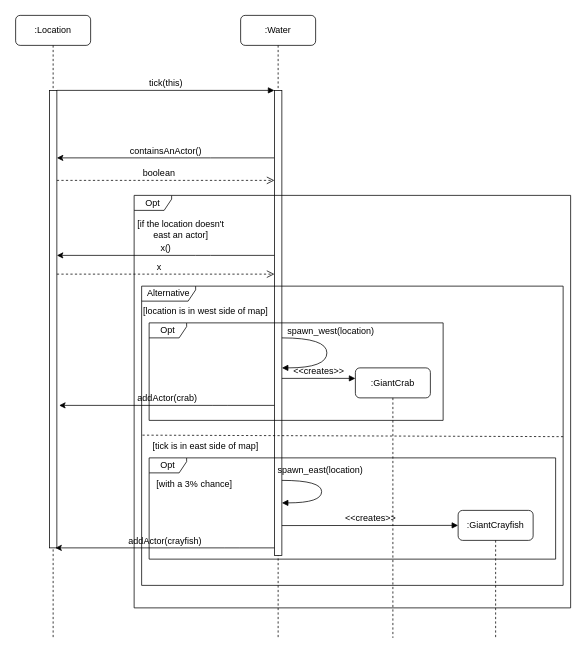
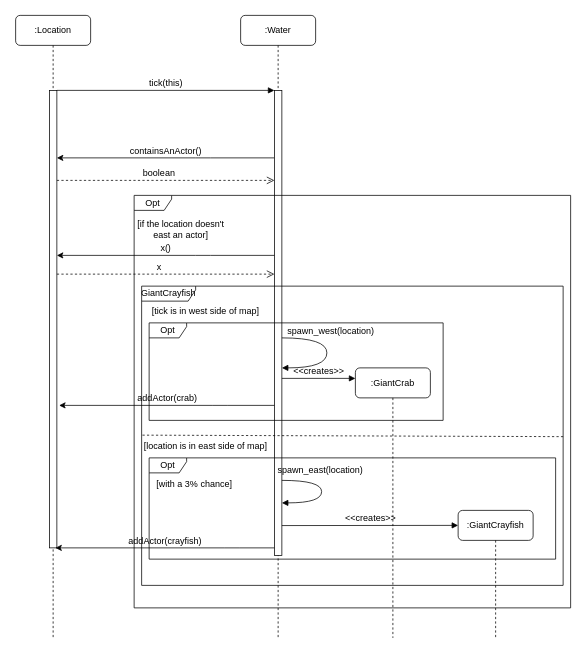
  <mxCell id="0" />
  <mxCell id="1" parent="0" />
  <mxCell id="2" value=":Water" style="shape=umlLifeline;perimeter=lifelinePerimeter;whiteSpace=wrap;html=1;container=0;collapsible=0;recursiveResize=0;outlineConnect=0;rounded=1;shadow=0;comic=0;labelBackgroundColor=none;strokeWidth=1;fontFamily=Helvetica;fontSize=12;align=center;size=40;movable=1;resizable=1;rotatable=1;deletable=1;editable=1;locked=0;connectable=1;" parent="1" vertex="1"><mxGeometry x="320" y="20" width="100" height="830" as="geometry" /></mxCell>
  <mxCell id="3" value=":GiantCrab" style="shape=umlLifeline;perimeter=lifelinePerimeter;whiteSpace=wrap;html=1;container=1;collapsible=0;recursiveResize=0;outlineConnect=0;rounded=1;shadow=0;comic=0;labelBackgroundColor=none;strokeWidth=1;fontFamily=Helvetica;fontSize=12;align=center;" parent="1" vertex="1"><mxGeometry x="473" y="490" width="100" height="360" as="geometry" /></mxCell>
  <mxCell id="4" value=":Location" style="shape=umlLifeline;perimeter=lifelinePerimeter;whiteSpace=wrap;html=1;container=1;collapsible=0;recursiveResize=0;outlineConnect=0;rounded=1;shadow=0;comic=0;labelBackgroundColor=none;strokeWidth=1;fontFamily=Helvetica;fontSize=12;align=center;" parent="1" vertex="1"><mxGeometry x="20" y="20" width="100" height="830" as="geometry" /></mxCell>
  <mxCell id="5" value="" style="html=1;points=[];perimeter=orthogonalPerimeter;rounded=0;shadow=0;comic=0;labelBackgroundColor=none;strokeWidth=1;fontFamily=Helvetica;fontSize=12;align=center;" parent="4" vertex="1"><mxGeometry x="45" y="100" width="10" height="610" as="geometry" /></mxCell>
  <mxCell id="6" value="tick(this)" style="html=1;verticalAlign=bottom;endArrow=block;entryX=0;entryY=0;labelBackgroundColor=none;fontFamily=Helvetica;fontSize=12;edgeStyle=elbowEdgeStyle;elbow=vertical;" parent="1" source="5" target="9" edge="1"><mxGeometry relative="1" as="geometry"><mxPoint x="140" y="130" as="sourcePoint" /><mxPoint as="offset" /></mxGeometry></mxCell>
  <mxCell id="7" value=":GiantCrayfish" style="shape=umlLifeline;perimeter=lifelinePerimeter;whiteSpace=wrap;html=1;container=1;collapsible=0;recursiveResize=0;outlineConnect=0;rounded=1;shadow=0;comic=0;labelBackgroundColor=none;strokeWidth=1;fontFamily=Helvetica;fontSize=12;align=center;" parent="1" vertex="1"><mxGeometry x="610" y="680" width="100" height="170" as="geometry" /></mxCell>
  <mxCell id="8" value="containsAnActor()" style="html=1;verticalAlign=bottom;endArrow=none;labelBackgroundColor=none;fontFamily=Helvetica;fontSize=12;edgeStyle=elbowEdgeStyle;elbow=vertical;startArrow=classic;startFill=1;endFill=0;" edge="1" parent="1" source="5" target="9"><mxGeometry relative="1" as="geometry"><mxPoint x="80" y="130" as="sourcePoint" /><mxPoint as="offset" /><mxPoint x="375" y="130" as="targetPoint" /><Array as="points"><mxPoint x="270" y="210" /></Array></mxGeometry></mxCell>
  <mxCell id="9" value="" style="html=1;points=[];perimeter=orthogonalPerimeter;rounded=0;shadow=0;comic=0;labelBackgroundColor=none;strokeWidth=1;fontFamily=Helvetica;fontSize=12;align=center;" parent="1" vertex="1"><mxGeometry x="365" y="120" width="10" height="620" as="geometry" /></mxCell>
  <mxCell id="10" value="Opt" style="shape=umlFrame;whiteSpace=wrap;html=1;pointerEvents=0;width=50;height=20;fontFamily=Helvetica;movable=1;resizable=1;rotatable=1;deletable=1;editable=1;locked=0;connectable=1;" parent="1" vertex="1"><mxGeometry x="178" y="260" width="582" height="550" as="geometry" /></mxCell>
  <mxCell id="11" value="&lt;div&gt;[if the location doesn't &lt;br&gt;&lt;/div&gt;&lt;div&gt;east an actor]&lt;br&gt;&lt;/div&gt;" style="text;html=1;align=center;verticalAlign=middle;resizable=0;points=[];autosize=1;strokeColor=none;fillColor=none;fontFamily=Helvetica;" parent="1" vertex="1"><mxGeometry x="170" y="285" width="140" height="40" as="geometry" /></mxCell>
  <mxCell id="12" value="boolean" style="html=1;verticalAlign=bottom;endArrow=open;dashed=1;endSize=8;labelBackgroundColor=none;fontFamily=Helvetica;fontSize=12;edgeStyle=elbowEdgeStyle;elbow=vertical;" edge="1" parent="1" source="5" target="9"><mxGeometry x="-0.061" relative="1" as="geometry"><mxPoint x="150" y="260" as="targetPoint" /><Array as="points"><mxPoint x="260" y="240" /><mxPoint x="314" y="260.21" /></Array><mxPoint x="70" y="240" as="sourcePoint" /><mxPoint as="offset" /></mxGeometry></mxCell>
  <mxCell id="13" value="x()" style="html=1;verticalAlign=bottom;endArrow=none;labelBackgroundColor=none;fontFamily=Helvetica;fontSize=12;edgeStyle=elbowEdgeStyle;elbow=vertical;startArrow=classic;startFill=1;endFill=0;" edge="1" parent="1" source="5" target="9"><mxGeometry relative="1" as="geometry"><mxPoint x="75" y="340" as="sourcePoint" /><mxPoint as="offset" /><mxPoint x="365" y="340" as="targetPoint" /><Array as="points"><mxPoint x="270" y="340" /></Array></mxGeometry></mxCell>
  <mxCell id="14" value="" style="rounded=0;orthogonalLoop=1;jettySize=auto;html=1;entryX=1;entryY=0.503;entryDx=0;entryDy=0;entryPerimeter=0;exitX=0.002;exitY=0.498;exitDx=0;exitDy=0;exitPerimeter=0;dashed=1;endArrow=none;endFill=0;fontFamily=Helvetica;" edge="1" parent="1" source="15" target="15"><mxGeometry relative="1" as="geometry"><mxPoint x="188.004" y="581.079" as="sourcePoint" /><mxPoint x="749.442" y="580.002" as="targetPoint" /></mxGeometry></mxCell>
- <mxCell id="15" value="Alternative" style="shape=umlFrame;whiteSpace=wrap;html=1;pointerEvents=0;width=72;height=20;fontFamily=Helvetica;movable=1;resizable=1;rotatable=1;deletable=1;editable=1;locked=0;connectable=1;" vertex="1" parent="1"><mxGeometry x="188" y="381" width="562" height="399" as="geometry" /></mxCell>
- <mxCell id="16" value="&lt;div&gt;[location is in west side of map]&lt;br&gt;&lt;/div&gt;" style="text;html=1;align=center;verticalAlign=middle;resizable=0;points=[];autosize=1;strokeColor=none;fillColor=none;fontFamily=Helvetica;" vertex="1" parent="1"><mxGeometry x="178" y="400" width="190" height="30" as="geometry" /></mxCell>
+ <mxCell id="15" value="GiantCrayfish" style="shape=umlFrame;whiteSpace=wrap;html=1;pointerEvents=0;width=72;height=20;fontFamily=Helvetica;movable=1;resizable=1;rotatable=1;deletable=1;editable=1;locked=0;connectable=1;" vertex="1" parent="1"><mxGeometry x="188" y="381" width="562" height="399" as="geometry" /></mxCell>
+ <mxCell id="16" value="&lt;div&gt;[tick is in west side of map]&lt;br&gt;&lt;/div&gt;" style="text;html=1;align=center;verticalAlign=middle;resizable=0;points=[];autosize=1;strokeColor=none;fillColor=none;fontFamily=Helvetica;" vertex="1" parent="1"><mxGeometry x="178" y="400" width="190" height="30" as="geometry" /></mxCell>
  <mxCell id="17" value="x" style="html=1;verticalAlign=bottom;endArrow=open;dashed=1;endSize=8;labelBackgroundColor=none;fontFamily=Helvetica;fontSize=12;edgeStyle=elbowEdgeStyle;elbow=vertical;" edge="1" parent="1"><mxGeometry x="-0.061" relative="1" as="geometry"><mxPoint x="365" y="365" as="targetPoint" /><Array as="points"><mxPoint x="260" y="365" /><mxPoint x="314" y="385.21" /></Array><mxPoint x="75" y="365" as="sourcePoint" /><mxPoint as="offset" /></mxGeometry></mxCell>
  <mxCell id="18" value="Opt" style="shape=umlFrame;whiteSpace=wrap;html=1;pointerEvents=0;width=50;height=20;fontFamily=Helvetica;movable=1;resizable=1;rotatable=1;deletable=1;editable=1;locked=0;connectable=1;" vertex="1" parent="1"><mxGeometry x="198" y="430" width="392" height="130" as="geometry" /></mxCell>
  <mxCell id="19" value="&amp;lt;&amp;lt;creates&amp;gt;&amp;gt;" style="html=1;verticalAlign=bottom;endArrow=block;labelBackgroundColor=none;fontFamily=Helvetica;fontSize=12;rounded=0;edgeStyle=elbowEdgeStyle;elbow=vertical;entryX=0;entryY=0.04;entryDx=0;entryDy=0;entryPerimeter=0;" edge="1" parent="1" source="9" target="3"><mxGeometry relative="1" as="geometry"><mxPoint x="370" y="510" as="sourcePoint" /><mxPoint x="543" y="524" as="targetPoint" /><mxPoint as="offset" /></mxGeometry></mxCell>
  <mxCell id="20" value="addActor(crab)" style="html=1;verticalAlign=bottom;endArrow=none;labelBackgroundColor=none;fontFamily=Helvetica;fontSize=12;edgeStyle=elbowEdgeStyle;elbow=vertical;startArrow=classic;startFill=1;endFill=0;" edge="1" parent="1" target="9"><mxGeometry relative="1" as="geometry"><mxPoint x="78" y="540" as="sourcePoint" /><mxPoint as="offset" /><mxPoint x="368" y="540" as="targetPoint" /><Array as="points"><mxPoint x="293" y="540" /><mxPoint x="293" y="550" /></Array></mxGeometry></mxCell>
- <mxCell id="21" value="&lt;div&gt;[tick is in east side of map]&lt;br&gt;&lt;/div&gt;" style="text;html=1;align=center;verticalAlign=middle;resizable=0;points=[];autosize=1;strokeColor=none;fillColor=none;fontFamily=Helvetica;" vertex="1" parent="1"><mxGeometry x="178" y="580" width="190" height="30" as="geometry" /></mxCell>
+ <mxCell id="21" value="&lt;div&gt;[location is in east side of map]&lt;br&gt;&lt;/div&gt;" style="text;html=1;align=center;verticalAlign=middle;resizable=0;points=[];autosize=1;strokeColor=none;fillColor=none;fontFamily=Helvetica;" vertex="1" parent="1"><mxGeometry x="178" y="580" width="190" height="30" as="geometry" /></mxCell>
  <mxCell id="22" value="Opt" style="shape=umlFrame;whiteSpace=wrap;html=1;pointerEvents=0;width=50;height=20;fontFamily=Helvetica;movable=1;resizable=1;rotatable=1;deletable=1;editable=1;locked=0;connectable=1;" vertex="1" parent="1"><mxGeometry x="198" y="610" width="542" height="135" as="geometry" /></mxCell>
  <mxCell id="23" value="[with a 3% chance]" style="text;html=1;align=center;verticalAlign=middle;resizable=0;points=[];autosize=1;strokeColor=none;fillColor=none;fontFamily=Helvetica;" vertex="1" parent="1"><mxGeometry x="198" y="630" width="120" height="30" as="geometry" /></mxCell>
  <mxCell id="24" value="&amp;lt;&amp;lt;creates&amp;gt;&amp;gt;" style="html=1;verticalAlign=bottom;endArrow=block;labelBackgroundColor=none;fontFamily=Helvetica;fontSize=12;rounded=0;edgeStyle=elbowEdgeStyle;elbow=vertical;entryX=0;entryY=0.04;entryDx=0;entryDy=0;entryPerimeter=0;" edge="1" parent="1"><mxGeometry relative="1" as="geometry"><mxPoint x="375" y="700.25" as="sourcePoint" /><mxPoint x="610" y="700.25" as="targetPoint" /><mxPoint as="offset" /></mxGeometry></mxCell>
  <mxCell id="25" value="addActor(crayfish)" style="html=1;verticalAlign=bottom;endArrow=none;labelBackgroundColor=none;fontFamily=Helvetica;fontSize=12;edgeStyle=elbowEdgeStyle;elbow=vertical;startArrow=classic;startFill=1;endFill=0;" edge="1" parent="1" target="9"><mxGeometry relative="1" as="geometry"><mxPoint x="73" y="730" as="sourcePoint" /><mxPoint as="offset" /><mxPoint x="368" y="730" as="targetPoint" /><Array as="points"><mxPoint x="308" y="730" /><mxPoint x="308" y="740" /></Array></mxGeometry></mxCell>
  <mxCell id="26" value="spawn_west(location)" style="html=1;verticalAlign=bottom;endArrow=block;labelBackgroundColor=none;fontFamily=Helvetica;fontSize=12;elbow=vertical;edgeStyle=orthogonalEdgeStyle;curved=1;" edge="1" parent="1" source="9" target="9"><mxGeometry x="-0.25" y="5" relative="1" as="geometry"><mxPoint x="380" y="480" as="sourcePoint" /><mxPoint x="385" y="518" as="targetPoint" /><Array as="points"><mxPoint x="435" y="450" /><mxPoint x="435" y="490" /></Array><mxPoint as="offset" /></mxGeometry></mxCell>
  <mxCell id="27" value="spawn_east(location)" style="html=1;verticalAlign=bottom;endArrow=block;labelBackgroundColor=none;fontFamily=Helvetica;fontSize=12;elbow=vertical;edgeStyle=orthogonalEdgeStyle;curved=1;" edge="1" parent="1" source="9" target="9"><mxGeometry x="-0.25" y="5" relative="1" as="geometry"><mxPoint x="370" y="650" as="sourcePoint" /><mxPoint x="368" y="690" as="targetPoint" /><Array as="points"><mxPoint x="428" y="640" /><mxPoint x="428" y="670" /></Array><mxPoint as="offset" /></mxGeometry></mxCell>
